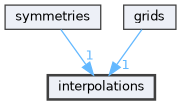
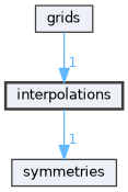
  digraph {
    compound=true
    node [color=grey25 fillcolor="#edf0f7" fontname=Helvetica fontsize=10 shape=box style=filled]
    edge [color=steelblue1 fontcolor=steelblue1 fontname=Helvetica fontsize=10 headlabel=1 labeldistance=1.5 labelfontname=Helvetica labelfontsize=10]
    n1 [height=0.2 label=interpolations style="filled,bold" width=0.4]
    n2 [height=0.2 label=symmetries width=0.4]
    n3 [height=0.2 label=grids width=0.4]
-   n2 -> n1
+   n1 -> n2
    n3 -> n1
  }
